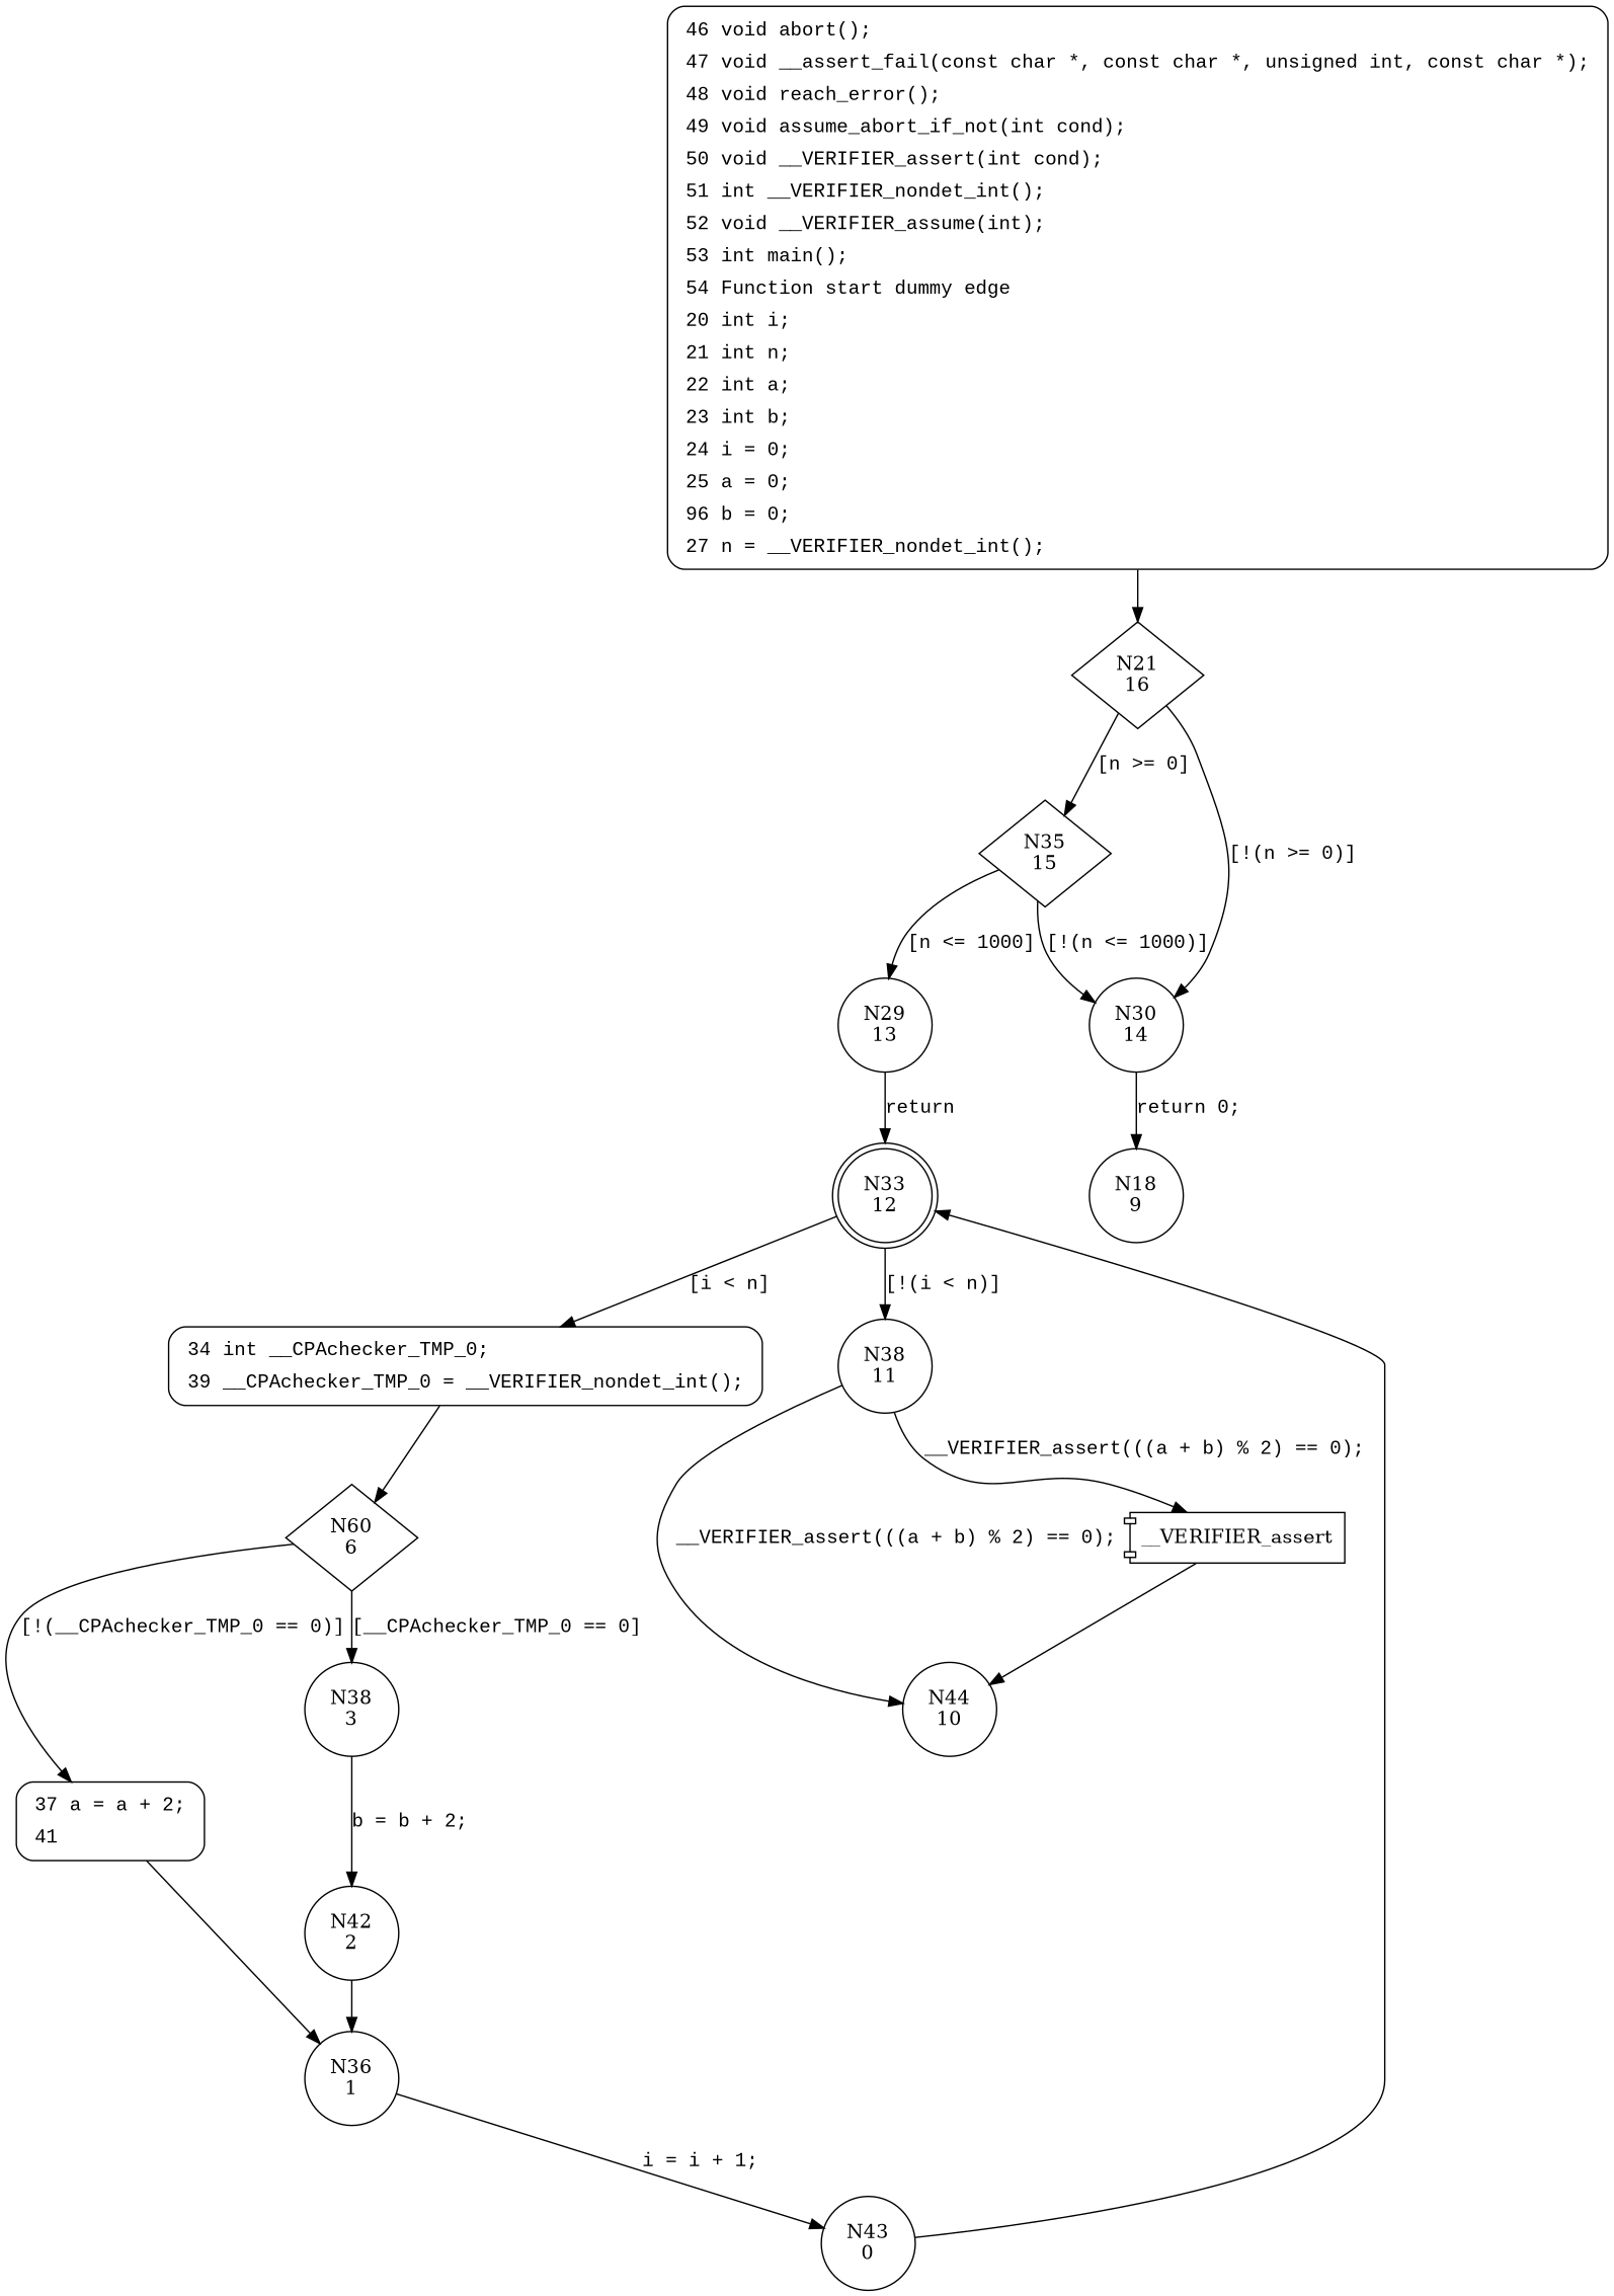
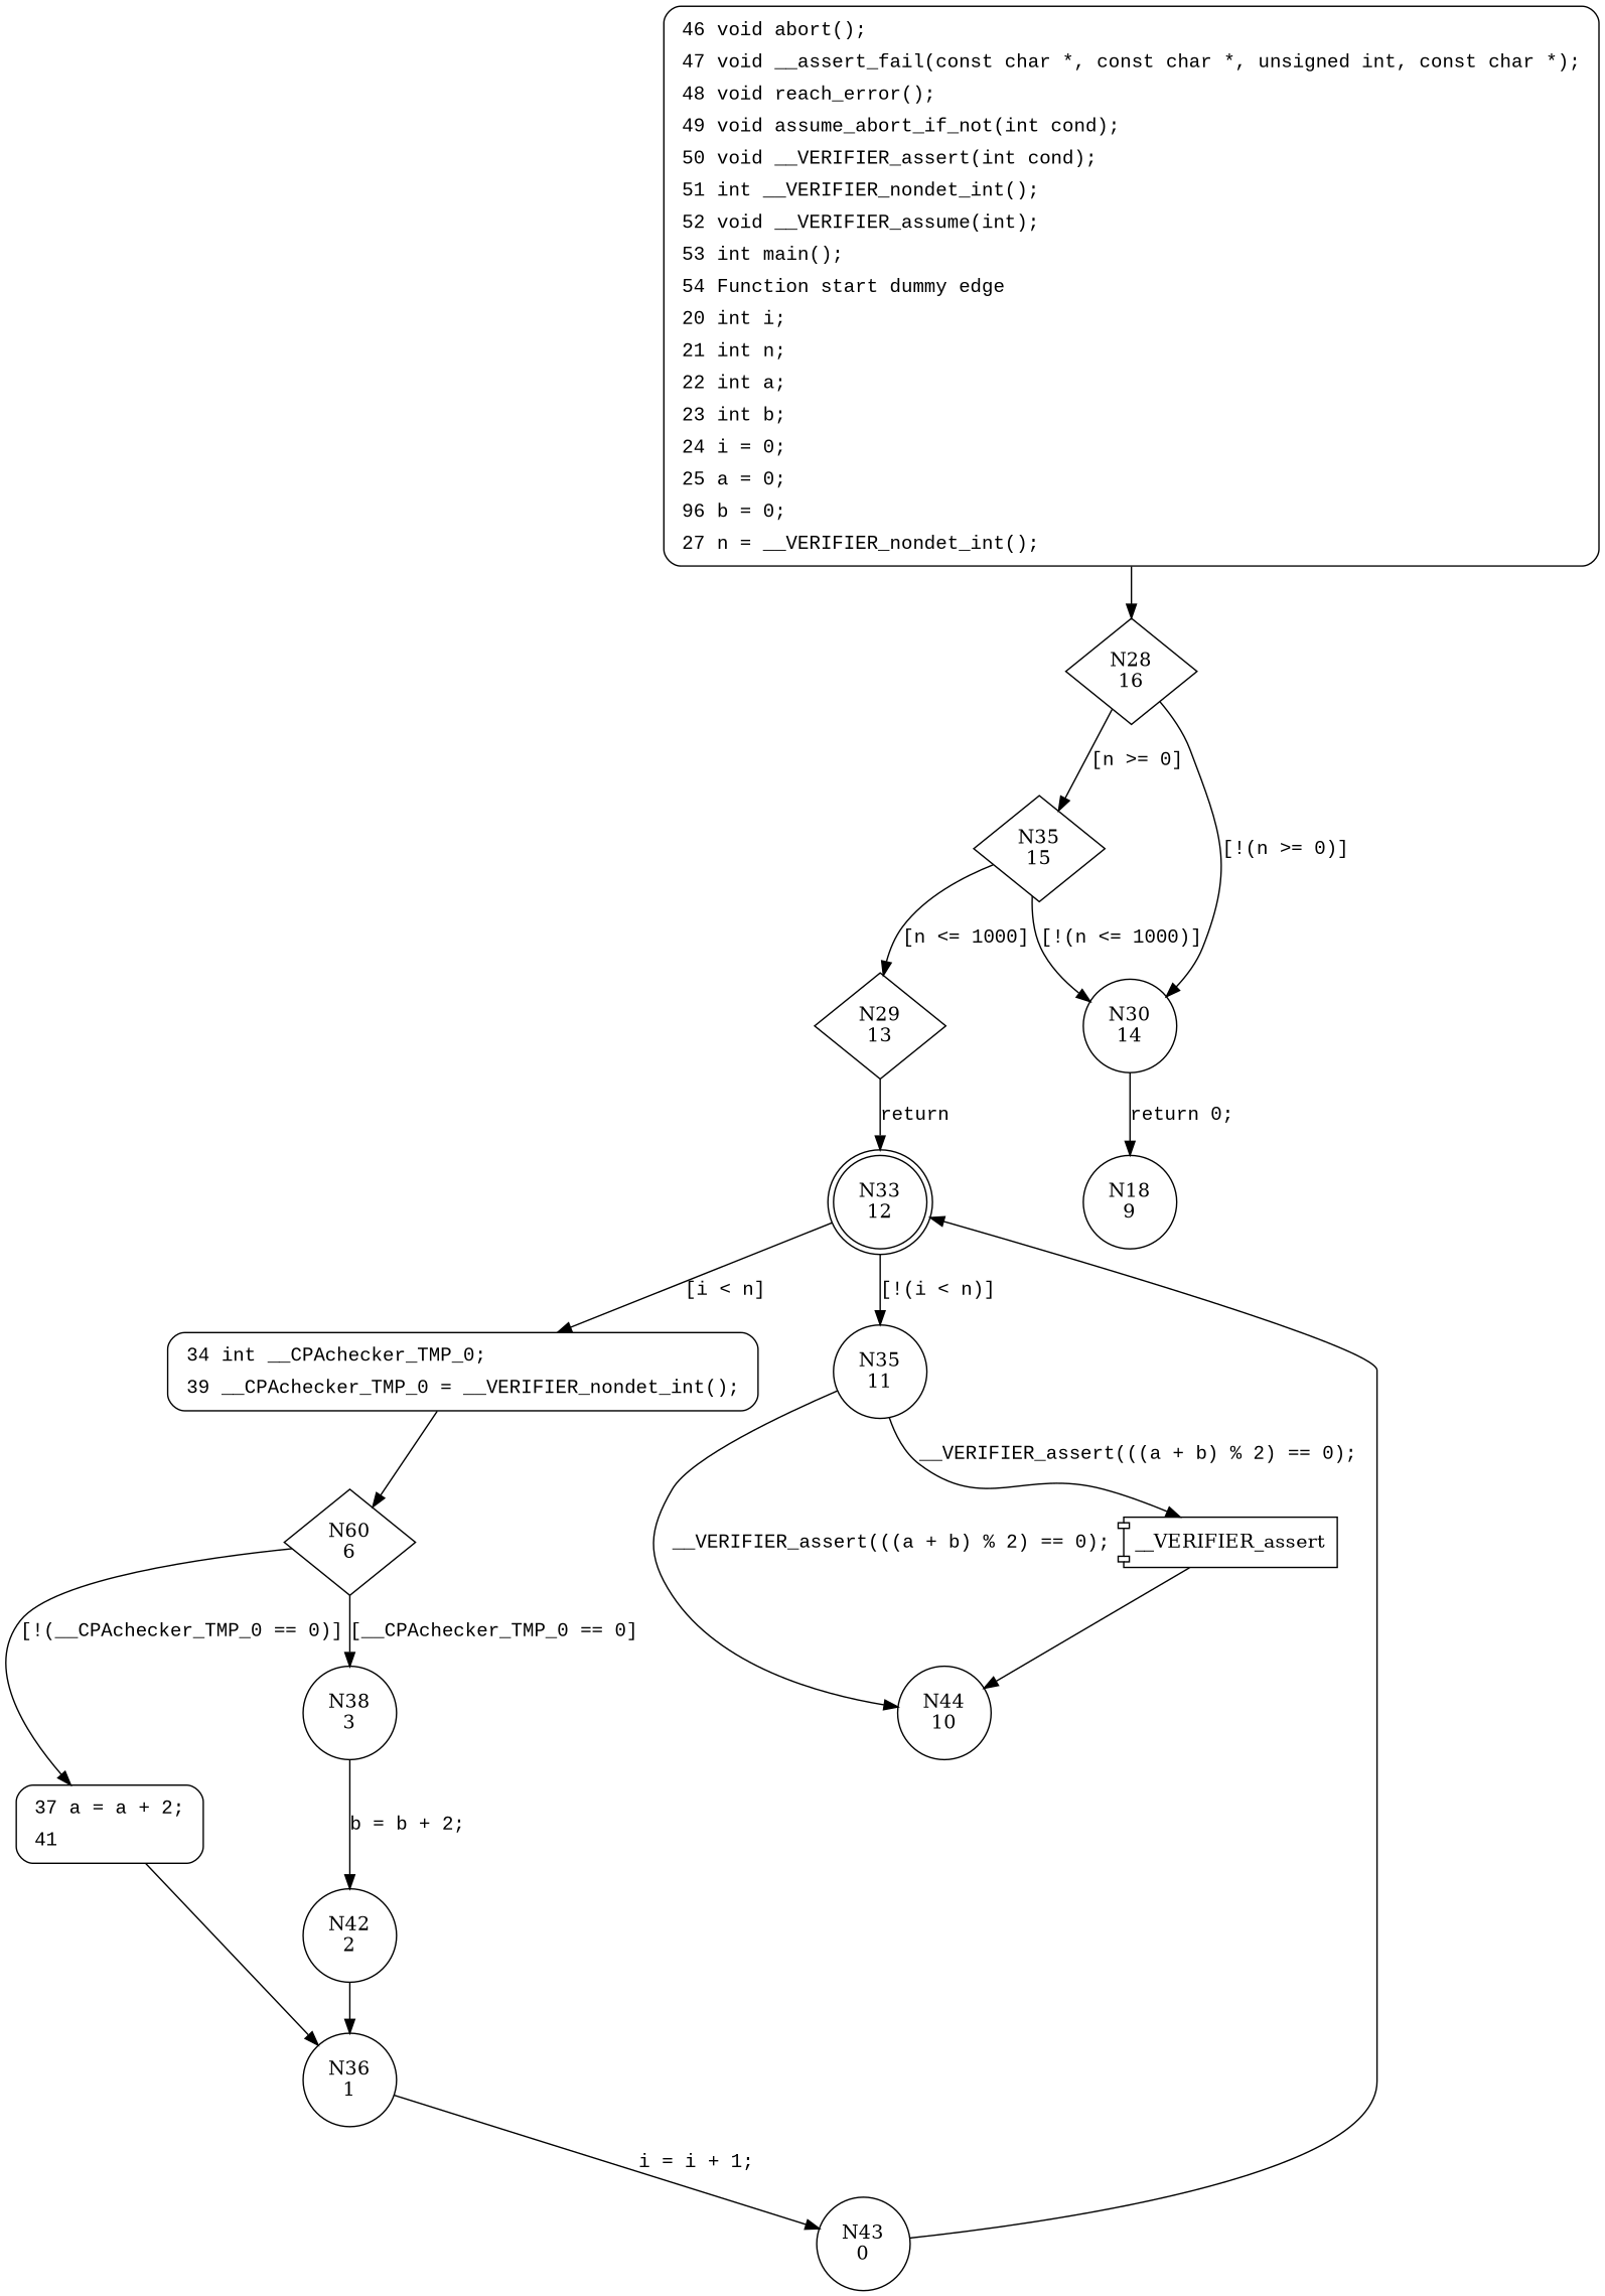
  digraph {
    node [shape=circle]
    edge [fontname="Courier New"]
    n1 [fillcolor=white fontname="Courier New" label=<<table border="0" cellborder="0" cellpadding="3" bgcolor="white"><tr><td align="right">46</td><td align="left">void abort();</td></tr><tr><td align="right">47</td><td align="left">void __assert_fail(const char *, const char *, unsigned int, const char *);</td></tr><tr><td align="right">48</td><td align="left">void reach_error();</td></tr><tr><td align="right">49</td><td align="left">void assume_abort_if_not(int cond);</td></tr><tr><td align="right">50</td><td align="left">void __VERIFIER_assert(int cond);</td></tr><tr><td align="right">51</td><td align="left">int __VERIFIER_nondet_int();</td></tr><tr><td align="right">52</td><td align="left">void __VERIFIER_assume(int);</td></tr><tr><td align="right">53</td><td align="left">int main();</td></tr><tr><td align="right">54</td><td align="left">Function start dummy edge</td></tr><tr><td align="right">20</td><td align="left">int i;</td></tr><tr><td align="right">21</td><td align="left">int n;</td></tr><tr><td align="right">22</td><td align="left">int a;</td></tr><tr><td align="right">23</td><td align="left">int b;</td></tr><tr><td align="right">24</td><td align="left">i = 0;</td></tr><tr><td align="right">25</td><td align="left">a = 0;</td></tr><tr><td align="right">96</td><td align="left">b = 0;</td></tr><tr><td align="right">27</td><td align="left">n = __VERIFIER_nondet_int();</td></tr></table>> penwidth=1 shape=Mrecord style="filled,bold"]
-   n2 [label="N21\n16" shape=diamond]
+   n2 [label="N28\n16" shape=diamond]
    n3 [label="N35\n15" shape=diamond]
    n4 [label="N30\n14"]
-   n5 [label="N29\n13"]
+   n5 [label="N29\n13" shape=diamond]
    n6 [label="N18\n9"]
    n7 [label="N33\n12" shape=doublecircle]
    n8 [fillcolor=white fontname="Courier New" label=<<table border="0" cellborder="0" cellpadding="3" bgcolor="white"><tr><td align="right">34</td><td align="left">int __CPAchecker_TMP_0;</td></tr><tr><td align="right">39</td><td align="left">__CPAchecker_TMP_0 = __VERIFIER_nondet_int();</td></tr></table>> penwidth=1 shape=Mrecord style="filled,bold"]
-   n9 [label="N38\n11"]
+   n9 [label="N35\n11"]
    n10 [label="N60\n6" shape=diamond]
    n11 [label="N44\n10"]
    n12 [label=__VERIFIER_assert shape=component]
    n13 [label="N38\n3"]
    n14 [fillcolor=white fontname="Courier New" label=<<table border="0" cellborder="0" cellpadding="3" bgcolor="white"><tr><td align="right">37</td><td align="left">a = a + 2;</td></tr><tr><td align="right">41</td><td align="left"></td></tr></table>> penwidth=1 shape=Mrecord style="filled,bold"]
    n15 [label="N42\n2"]
    n16 [label="N36\n1"]
    n17 [label="N43\n0"]
    n1 -> n2 [fontname=""]
    n2 -> n3 [label="[n >= 0]"]
    n2 -> n4 [label="[!(n >= 0)]"]
    n3 -> n4 [label="[!(n <= 1000)]"]
    n3 -> n5 [label="[n <= 1000]"]
    n4 -> n6 [label="return 0;"]
    n5 -> n7 [label=return]
    n7 -> n8 [label="[i < n]"]
    n7 -> n9 [label="[!(i < n)]"]
    n8 -> n10 [fontname=""]
    n9 -> n11 [label="__VERIFIER_assert(((a + b) % 2) == 0);"]
    n9 -> n12 [label="__VERIFIER_assert(((a + b) % 2) == 0);"]
    n10 -> n13 [label="[__CPAchecker_TMP_0 == 0]"]
    n10 -> n14 [label="[!(__CPAchecker_TMP_0 == 0)]"]
    n12 -> n11
    n13 -> n15 [label="b = b + 2;"]
    n14 -> n16 [fontname=""]
    n15 -> n16
    n16 -> n17 [label="i = i + 1;"]
    n17 -> n7
  }
